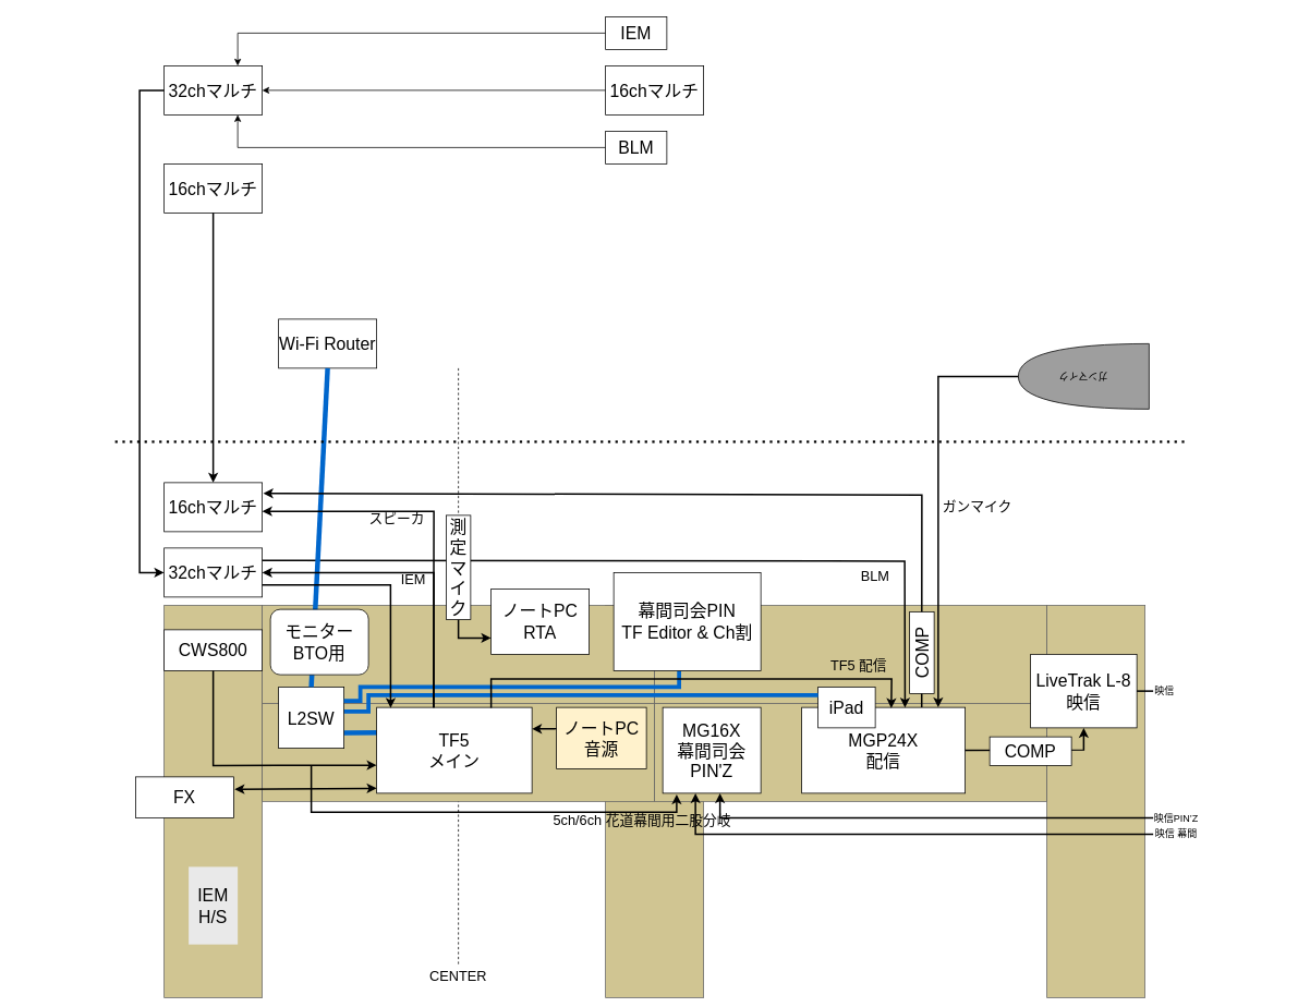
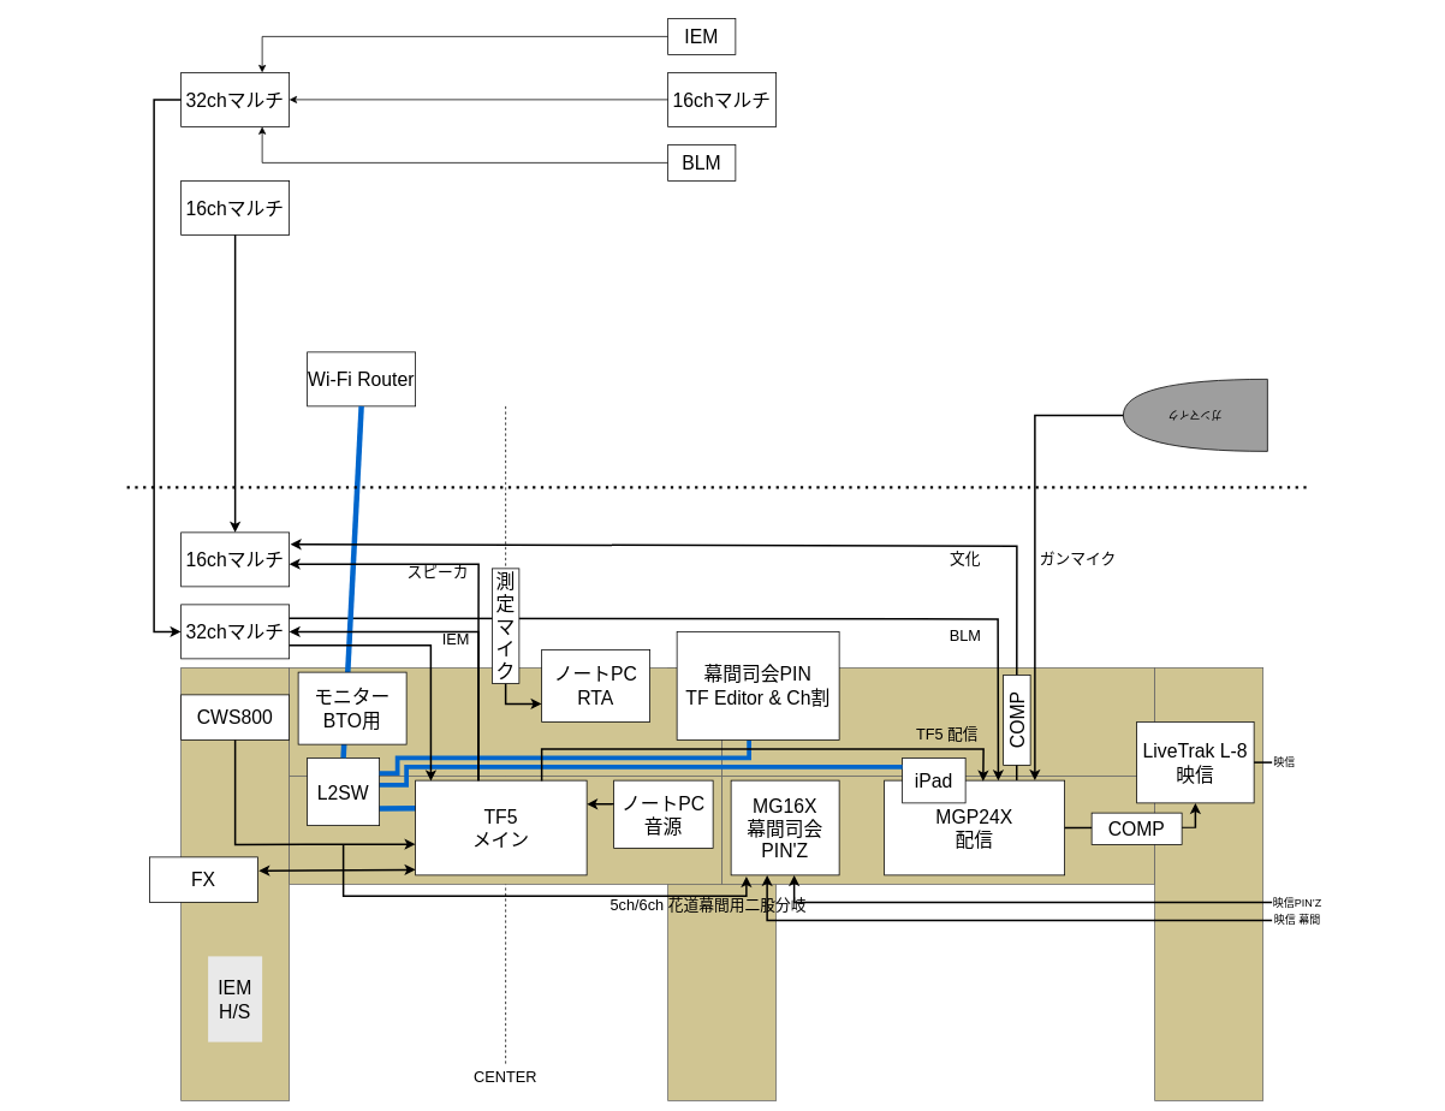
  <mxCell id="0" />
  <mxCell id="1" parent="0" />
  <mxCell id="2" value="" style="rounded=0;whiteSpace=wrap;html=1;rotation=-90;fillColor=#D0C592;fontColor=#333333;strokeColor=#666666;" vertex="1" parent="1"><mxGeometry x="560" y="920" width="480" height="120" as="geometry" /></mxCell>
  <mxCell id="3" value="" style="endArrow=none;html=1;rounded=0;dashed=1;" parent="1" edge="1"><mxGeometry width="50" height="50" relative="1" as="geometry"><mxPoint x="560" y="450" as="sourcePoint" /><mxPoint x="560" y="1180" as="targetPoint" /></mxGeometry></mxCell>
  <mxCell id="4" value="" style="rounded=0;whiteSpace=wrap;html=1;rotation=-90;fillColor=#D0C592;fontColor=#333333;strokeColor=#666666;" parent="1" vertex="1"><mxGeometry x="20" y="920" width="480" height="120" as="geometry" /></mxCell>
  <mxCell id="5" value="" style="rounded=0;whiteSpace=wrap;html=1;rotation=0;fillColor=#D0C592;fontColor=#333333;strokeColor=#666666;" parent="1" vertex="1"><mxGeometry x="320" y="740" width="480" height="120" as="geometry" /></mxCell>
  <mxCell id="6" value="" style="rounded=0;whiteSpace=wrap;html=1;rotation=0;fillColor=#D0C592;fontColor=#333333;strokeColor=#666666;" parent="1" vertex="1"><mxGeometry x="320" y="860" width="480" height="120" as="geometry" /></mxCell>
  <mxCell id="7" value="" style="rounded=0;whiteSpace=wrap;html=1;rotation=0;fillColor=#D0C592;fontColor=#333333;strokeColor=#666666;" parent="1" vertex="1"><mxGeometry x="800" y="740" width="480" height="120" as="geometry" /></mxCell>
  <mxCell id="8" value="" style="rounded=0;whiteSpace=wrap;html=1;rotation=0;fillColor=#D0C592;fontColor=#333333;strokeColor=#666666;" parent="1" vertex="1"><mxGeometry x="800" y="860" width="480" height="120" as="geometry" /></mxCell>
  <mxCell id="9" value="" style="rounded=0;whiteSpace=wrap;html=1;rotation=-90;fillColor=#D0C592;fontColor=#333333;strokeColor=#666666;" parent="1" vertex="1"><mxGeometry x="1100" y="920" width="480" height="120" as="geometry" /></mxCell>
  <mxCell id="10" value="&lt;span style=&quot;font-size: 21px;&quot;&gt;MGP24X&lt;/span&gt;&lt;div&gt;&lt;span style=&quot;font-size: 21px;&quot;&gt;配信&lt;/span&gt;&lt;/div&gt;" style="rounded=0;whiteSpace=wrap;html=1;" parent="1" vertex="1"><mxGeometry x="980" y="865" width="200" height="105" as="geometry" /></mxCell>
  <mxCell id="11" value="&lt;span style=&quot;font-size: 21px;&quot;&gt;LiveTrak L-8&lt;/span&gt;&lt;div&gt;&lt;span style=&quot;font-size: 21px;&quot;&gt;映信&lt;/span&gt;&lt;/div&gt;" style="rounded=0;whiteSpace=wrap;html=1;" parent="1" vertex="1"><mxGeometry x="1260" y="800" width="130" height="90" as="geometry" /></mxCell>
  <mxCell id="12" value="&lt;span style=&quot;font-size: 21px;&quot;&gt;MG16X&lt;/span&gt;&lt;div&gt;&lt;span style=&quot;font-size: 21px;&quot;&gt;幕間司会PIN'Z&lt;/span&gt;&lt;/div&gt;" style="rounded=0;whiteSpace=wrap;html=1;" parent="1" vertex="1"><mxGeometry x="810" y="865" width="120" height="105" as="geometry" /></mxCell>
  <mxCell id="13" value="&lt;span style=&quot;font-size: 21px;&quot;&gt;32chマルチ&lt;/span&gt;" style="rounded=0;whiteSpace=wrap;html=1;" parent="1" vertex="1"><mxGeometry x="200" y="670" width="120" height="60" as="geometry" /></mxCell>
  <mxCell id="14" value="&lt;span style=&quot;font-size: 21px;&quot;&gt;CWS800&lt;/span&gt;" style="rounded=0;whiteSpace=wrap;html=1;" parent="1" vertex="1"><mxGeometry x="200" y="770" width="120" height="50" as="geometry" /></mxCell>
  <mxCell id="15" value="&lt;span style=&quot;font-size: 21px;&quot;&gt;ノートPC&lt;/span&gt;&lt;div&gt;&lt;span style=&quot;font-size: 21px;&quot;&gt;RTA&lt;/span&gt;&lt;/div&gt;" style="rounded=0;whiteSpace=wrap;html=1;" parent="1" vertex="1"><mxGeometry x="600" y="720" width="120" height="80" as="geometry" /></mxCell>
  <mxCell id="16" value="&lt;span style=&quot;font-size: 21px;&quot;&gt;Wi-Fi Router&lt;/span&gt;" style="rounded=0;whiteSpace=wrap;html=1;" parent="1" vertex="1"><mxGeometry x="340" y="390" width="120" height="60" as="geometry" /></mxCell>
  <mxCell id="17" value="" style="endArrow=classic;html=1;rounded=0;strokeWidth=2;" parent="1" edge="1"><mxGeometry width="50" height="50" relative="1" as="geometry"><mxPoint x="1410" y="1000" as="sourcePoint" /><mxPoint x="880" y="970" as="targetPoint" /><Array as="points"><mxPoint x="880" y="1000" /></Array></mxGeometry></mxCell>
  <mxCell id="18" value="" style="endArrow=classic;html=1;rounded=0;strokeWidth=2;" parent="1" edge="1"><mxGeometry width="50" height="50" relative="1" as="geometry"><mxPoint x="1410" y="1020" as="sourcePoint" /><mxPoint x="850" y="970" as="targetPoint" /><Array as="points"><mxPoint x="850" y="1020" /></Array></mxGeometry></mxCell>
- <mxCell id="19" value="&lt;span style=&quot;font-size: 21px;&quot;&gt;ノートPC&lt;/span&gt;&lt;div&gt;&lt;span style=&quot;font-size: 21px;&quot;&gt;音源&lt;/span&gt;&lt;/div&gt;" style="rounded=0;whiteSpace=wrap;html=1;fillColor=#fff2cc;" parent="1" vertex="1"><mxGeometry x="680" y="865" width="110" height="75" as="geometry" /></mxCell>
+ <mxCell id="19" value="&lt;span style=&quot;font-size: 21px;&quot;&gt;ノートPC&lt;/span&gt;&lt;div&gt;&lt;span style=&quot;font-size: 21px;&quot;&gt;音源&lt;/span&gt;&lt;/div&gt;" style="rounded=0;whiteSpace=wrap;html=1;" parent="1" vertex="1"><mxGeometry x="680" y="865" width="110" height="75" as="geometry" /></mxCell>
  <mxCell id="20" value="" style="endArrow=classic;html=1;rounded=0;entryX=1;entryY=0.25;entryDx=0;entryDy=0;strokeWidth=2;" parent="1" target="25" edge="1"><mxGeometry width="50" height="50" relative="1" as="geometry"><mxPoint x="680" y="891" as="sourcePoint" /><mxPoint x="850" y="870" as="targetPoint" /></mxGeometry></mxCell>
  <mxCell id="21" value="" style="endArrow=none;html=1;rounded=0;exitX=0;exitY=0.75;exitDx=0;exitDy=0;entryX=0.5;entryY=1;entryDx=0;entryDy=0;startArrow=classic;startFill=1;endFill=0;strokeWidth=2;" parent="1" source="15" target="31" edge="1"><mxGeometry width="50" height="50" relative="1" as="geometry"><mxPoint x="760" y="700" as="sourcePoint" /><mxPoint x="710" y="680" as="targetPoint" /><Array as="points"><mxPoint x="560" y="780" /></Array></mxGeometry></mxCell>
  <mxCell id="22" value="&lt;span style=&quot;font-size: 21px;&quot;&gt;iPad&lt;/span&gt;" style="rounded=0;whiteSpace=wrap;html=1;" parent="1" vertex="1"><mxGeometry x="1000" y="840" width="70" height="50" as="geometry" /></mxCell>
  <mxCell id="23" value="" style="endArrow=none;html=1;rounded=0;exitX=0.968;exitY=0.402;exitDx=0;exitDy=0;strokeColor=#0066CC;strokeWidth=5;exitPerimeter=0;" parent="1" source="26" edge="1"><mxGeometry width="50" height="50" relative="1" as="geometry"><mxPoint x="420" y="860" as="sourcePoint" /><mxPoint x="1000" y="850" as="targetPoint" /><Array as="points"><mxPoint x="450" y="870" /><mxPoint x="450" y="850" /><mxPoint x="840" y="850" /></Array></mxGeometry></mxCell>
  <mxCell id="24" value="" style="endArrow=none;html=1;rounded=0;exitX=0.982;exitY=0.747;exitDx=0;exitDy=0;entryX=0.01;entryY=0.295;entryDx=0;entryDy=0;entryPerimeter=0;strokeColor=#0066CC;strokeWidth=6;exitPerimeter=0;" parent="1" source="26" target="25" edge="1"><mxGeometry width="50" height="50" relative="1" as="geometry"><mxPoint x="530" y="870" as="sourcePoint" /><mxPoint x="580" y="820" as="targetPoint" /></mxGeometry></mxCell>
  <mxCell id="25" value="&lt;font style=&quot;font-size: 21px;&quot;&gt;TF5&lt;/font&gt;&lt;div&gt;&lt;font style=&quot;font-size: 21px;&quot;&gt;メイン&lt;/font&gt;&lt;/div&gt;" style="rounded=0;whiteSpace=wrap;html=1;" parent="1" vertex="1"><mxGeometry x="460" y="865" width="190" height="105" as="geometry" /></mxCell>
  <mxCell id="26" value="&lt;span style=&quot;font-size: 21px;&quot;&gt;L2SW&lt;/span&gt;" style="rounded=0;whiteSpace=wrap;html=1;" parent="1" vertex="1"><mxGeometry x="340" y="840" width="80" height="75" as="geometry" /></mxCell>
  <mxCell id="27" value="" style="endArrow=none;html=1;rounded=0;exitX=0.99;exitY=0.478;exitDx=0;exitDy=0;strokeColor=#0066CC;strokeWidth=5;exitPerimeter=0;" parent="1" edge="1"><mxGeometry width="50" height="50" relative="1" as="geometry"><mxPoint x="420" y="857" as="sourcePoint" /><mxPoint x="830" y="820" as="targetPoint" /><Array as="points"><mxPoint x="440" y="857" /><mxPoint x="440" y="840" /><mxPoint x="830" y="840" /></Array></mxGeometry></mxCell>
  <mxCell id="28" value="&lt;span style=&quot;font-size: 21px;&quot;&gt;幕間司会PIN&lt;/span&gt;&lt;div&gt;&lt;span style=&quot;font-size: 21px;&quot;&gt;TF Editor &amp;amp; Ch割&lt;/span&gt;&lt;/div&gt;" style="rounded=0;whiteSpace=wrap;html=1;" parent="1" vertex="1"><mxGeometry x="750" y="700" width="180" height="120" as="geometry" /></mxCell>
  <mxCell id="29" value="" style="endArrow=classic;html=1;rounded=0;exitX=1;exitY=0.5;exitDx=0;exitDy=0;entryX=0.5;entryY=1;entryDx=0;entryDy=0;strokeWidth=2;" parent="1" source="10" target="11" edge="1"><mxGeometry width="50" height="50" relative="1" as="geometry"><mxPoint x="1120" y="900" as="sourcePoint" /><mxPoint x="1170" y="850" as="targetPoint" /><Array as="points"><mxPoint x="1325" y="917" /></Array></mxGeometry></mxCell>
  <mxCell id="30" value="" style="endArrow=classic;html=1;rounded=0;exitX=1;exitY=0.25;exitDx=0;exitDy=0;entryX=0.632;entryY=0.002;entryDx=0;entryDy=0;entryPerimeter=0;strokeWidth=2;" parent="1" source="13" target="10" edge="1"><mxGeometry width="50" height="50" relative="1" as="geometry"><mxPoint x="340" y="685.63" as="sourcePoint" /><mxPoint x="1120.2" y="865" as="targetPoint" /><Array as="points"><mxPoint x="1106" y="686" /></Array></mxGeometry></mxCell>
  <mxCell id="31" value="&lt;span style=&quot;font-size: 21px;&quot;&gt;測&lt;/span&gt;&lt;div&gt;&lt;span style=&quot;font-size: 21px;&quot;&gt;定&lt;/span&gt;&lt;/div&gt;&lt;div&gt;&lt;span style=&quot;font-size: 21px;&quot;&gt;マ&lt;/span&gt;&lt;/div&gt;&lt;div&gt;&lt;span style=&quot;font-size: 21px;&quot;&gt;イ&lt;/span&gt;&lt;/div&gt;&lt;div&gt;&lt;span style=&quot;font-size: 21px;&quot;&gt;ク&lt;/span&gt;&lt;/div&gt;" style="rounded=0;whiteSpace=wrap;html=1;" parent="1" vertex="1"><mxGeometry x="545" y="630" width="30" height="127.5" as="geometry" /></mxCell>
  <mxCell id="32" value="" style="endArrow=classic;html=1;rounded=0;entryX=0.893;entryY=-0.004;entryDx=0;entryDy=0;entryPerimeter=0;strokeWidth=2;" parent="1" edge="1"><mxGeometry width="50" height="50" relative="1" as="geometry"><mxPoint x="1252" y="460" as="sourcePoint" /><mxPoint x="1147" y="865" as="targetPoint" /><Array as="points"><mxPoint x="1147" y="460" /></Array></mxGeometry></mxCell>
  <mxCell id="33" value="" style="endArrow=classic;html=1;rounded=0;exitX=0.737;exitY=0.006;exitDx=0;exitDy=0;entryX=0.548;entryY=0.008;entryDx=0;entryDy=0;entryPerimeter=0;exitPerimeter=0;strokeWidth=2;" parent="1" source="25" target="10" edge="1"><mxGeometry width="50" height="50" relative="1" as="geometry"><mxPoint x="740" y="920" as="sourcePoint" /><mxPoint x="1050" y="660" as="targetPoint" /><Array as="points"><mxPoint x="600" y="830" /><mxPoint x="1090" y="830" /></Array></mxGeometry></mxCell>
  <mxCell id="34" value="&lt;span style=&quot;font-size: 21px;&quot;&gt;16chマルチ&lt;/span&gt;" style="rounded=0;whiteSpace=wrap;html=1;" parent="1" vertex="1"><mxGeometry x="200" y="590" width="120" height="60" as="geometry" /></mxCell>
  <mxCell id="35" value="" style="endArrow=none;html=1;rounded=0;exitX=0.5;exitY=0;exitDx=0;exitDy=0;strokeColor=#0066CC;strokeWidth=6;entryX=0.5;entryY=1;entryDx=0;entryDy=0;" parent="1" source="26" target="16" edge="1"><mxGeometry width="50" height="50" relative="1" as="geometry"><mxPoint x="360" y="700" as="sourcePoint" /><mxPoint x="380" y="460" as="targetPoint" /></mxGeometry></mxCell>
- <mxCell id="36" value="&lt;span style=&quot;font-size: 21px;&quot;&gt;モニター&lt;/span&gt;&lt;div&gt;&lt;span style=&quot;font-size: 21px;&quot;&gt;BTO用&lt;/span&gt;&lt;/div&gt;" style="whiteSpace=wrap;html=1;rounded=1;" parent="1" vertex="1"><mxGeometry x="330" y="745" width="120" height="80" as="geometry" /></mxCell>
+ <mxCell id="36" value="&lt;span style=&quot;font-size: 21px;&quot;&gt;モニター&lt;/span&gt;&lt;div&gt;&lt;span style=&quot;font-size: 21px;&quot;&gt;BTO用&lt;/span&gt;&lt;/div&gt;" style="rounded=0;whiteSpace=wrap;html=1;" parent="1" vertex="1"><mxGeometry x="330" y="745" width="120" height="80" as="geometry" /></mxCell>
  <mxCell id="37" value="" style="endArrow=classic;html=1;rounded=0;exitX=1;exitY=0.75;exitDx=0;exitDy=0;entryX=0.09;entryY=0.005;entryDx=0;entryDy=0;entryPerimeter=0;strokeWidth=2;" parent="1" source="13" target="25" edge="1"><mxGeometry width="50" height="50" relative="1" as="geometry"><mxPoint x="540" y="810" as="sourcePoint" /><mxPoint x="510" y="720" as="targetPoint" /><Array as="points"><mxPoint x="477" y="715" /></Array></mxGeometry></mxCell>
  <mxCell id="38" value="" style="endArrow=none;html=1;rounded=0;exitX=1;exitY=0.75;exitDx=0;exitDy=0;entryX=0.366;entryY=0.001;entryDx=0;entryDy=0;entryPerimeter=0;startArrow=classic;startFill=1;endFill=0;strokeWidth=2;" parent="1" target="25" edge="1"><mxGeometry width="50" height="50" relative="1" as="geometry"><mxPoint x="320" y="625" as="sourcePoint" /><mxPoint x="510" y="775" as="targetPoint" /><Array as="points"><mxPoint x="530" y="625" /></Array></mxGeometry></mxCell>
  <mxCell id="39" value="" style="endArrow=none;html=1;rounded=0;exitX=1.011;exitY=0.22;exitDx=0;exitDy=0;entryX=0.714;entryY=-0.002;entryDx=0;entryDy=0;entryPerimeter=0;startArrow=classic;startFill=1;endFill=0;strokeWidth=2;exitPerimeter=0;" parent="1" edge="1" source="34"><mxGeometry width="50" height="50" relative="1" as="geometry"><mxPoint x="324" y="603.75" as="sourcePoint" /><mxPoint x="1126.8" y="864.79" as="targetPoint" /><Array as="points"><mxPoint x="1127" y="605" /></Array></mxGeometry></mxCell>
  <mxCell id="40" value="" style="endArrow=classic;html=1;rounded=0;entryX=0;entryY=0.75;entryDx=0;entryDy=0;strokeWidth=2;" parent="1" edge="1"><mxGeometry width="50" height="50" relative="1" as="geometry"><mxPoint x="260" y="820" as="sourcePoint" /><mxPoint x="460" y="935.75" as="targetPoint" /><Array as="points"><mxPoint x="260" y="936" /></Array></mxGeometry></mxCell>
  <mxCell id="41" value="&lt;font style=&quot;font-size: 21px;&quot;&gt;IEM&lt;br&gt;H/S&lt;/font&gt;" style="text;html=1;align=center;verticalAlign=middle;whiteSpace=wrap;rounded=0;fillColor=#E9E9E9;" parent="1" vertex="1"><mxGeometry x="230" y="1060" width="60" height="95" as="geometry" /></mxCell>
  <mxCell id="42" value="映信PIN’Z&amp;nbsp;" style="text;html=1;align=center;verticalAlign=middle;whiteSpace=wrap;rounded=0;" parent="1" vertex="1"><mxGeometry x="1410" y="986" width="60" height="30" as="geometry" /></mxCell>
  <mxCell id="43" value="映信 幕間&amp;nbsp;" style="text;html=1;align=center;verticalAlign=middle;whiteSpace=wrap;rounded=0;" parent="1" vertex="1"><mxGeometry x="1410" y="1005" width="60" height="30" as="geometry" /></mxCell>
  <mxCell id="44" value="" style="endArrow=none;html=1;rounded=0;exitX=1;exitY=0.5;exitDx=0;exitDy=0;strokeWidth=2;entryX=0;entryY=0.5;entryDx=0;entryDy=0;" parent="1" source="11" edge="1" target="45"><mxGeometry width="50" height="50" relative="1" as="geometry"><mxPoint x="1200" y="900" as="sourcePoint" /><mxPoint x="1410" y="815" as="targetPoint" /></mxGeometry></mxCell>
  <mxCell id="45" value="映信" style="text;html=1;align=left;verticalAlign=middle;whiteSpace=wrap;rounded=0;" parent="1" vertex="1"><mxGeometry x="1410" y="830" width="60" height="30" as="geometry" /></mxCell>
  <mxCell id="46" value="" style="endArrow=classic;html=1;rounded=0;entryX=0.142;entryY=1.013;entryDx=0;entryDy=0;entryPerimeter=0;strokeWidth=2;" edge="1" parent="1" target="12"><mxGeometry width="50" height="50" relative="1" as="geometry"><mxPoint x="380" y="936" as="sourcePoint" /><mxPoint x="827.16" y="964.05" as="targetPoint" /><Array as="points"><mxPoint x="380" y="993" /><mxPoint x="827" y="993" /></Array></mxGeometry></mxCell>
  <mxCell id="47" value="BLM" style="text;html=1;align=center;verticalAlign=middle;whiteSpace=wrap;rounded=0;fontSize=17;" vertex="1" parent="1"><mxGeometry x="1040" y="690" width="60" height="30" as="geometry" /></mxCell>
+ <mxCell id="48" value="文化" style="text;html=1;align=center;verticalAlign=middle;whiteSpace=wrap;rounded=0;fontSize=17;" vertex="1" parent="1"><mxGeometry x="1040" y="605" width="60" height="30" as="geometry" /></mxCell>
  <mxCell id="49" value="TF5 配信" style="text;html=1;align=center;verticalAlign=middle;whiteSpace=wrap;rounded=0;fontSize=17;" vertex="1" parent="1"><mxGeometry x="1010" y="800" width="80" height="30" as="geometry" /></mxCell>
  <mxCell id="50" value="ガンマイク" style="text;html=1;align=center;verticalAlign=middle;whiteSpace=wrap;rounded=0;fontSize=17;" vertex="1" parent="1"><mxGeometry x="1145" y="605" width="100" height="30" as="geometry" /></mxCell>
  <mxCell id="51" value="スピーカ" style="text;html=1;align=center;verticalAlign=middle;whiteSpace=wrap;rounded=0;fontSize=17;" vertex="1" parent="1"><mxGeometry x="420" y="620" width="130" height="30" as="geometry" /></mxCell>
  <mxCell id="52" value="5ch/6ch 花道幕間用二股分岐" style="text;html=1;align=center;verticalAlign=middle;whiteSpace=wrap;rounded=0;fontSize=17;" vertex="1" parent="1"><mxGeometry x="675" y="989" width="220" height="30" as="geometry" /></mxCell>
  <mxCell id="53" value="CENTER" style="text;html=1;align=center;verticalAlign=middle;whiteSpace=wrap;rounded=0;fontSize=17;" vertex="1" parent="1"><mxGeometry x="530" y="1180" width="60" height="30" as="geometry" /></mxCell>
  <mxCell id="54" value="&lt;span style=&quot;font-size: 21px;&quot;&gt;COMP&lt;/span&gt;" style="rounded=0;whiteSpace=wrap;html=1;" vertex="1" parent="1"><mxGeometry x="1210" y="901" width="100" height="35" as="geometry" /></mxCell>
  <mxCell id="55" value="&lt;span style=&quot;font-size: 21px;&quot;&gt;COMP&lt;/span&gt;" style="rounded=0;whiteSpace=wrap;html=1;rotation=-90;" vertex="1" parent="1"><mxGeometry x="1077" y="783" width="100" height="30" as="geometry" /></mxCell>
  <mxCell id="56" value="ガンマイク" style="shape=or;whiteSpace=wrap;html=1;rotation=-180;fillColor=#9E9E9E;" parent="1" vertex="1"><mxGeometry x="1245" y="420" width="160" height="80" as="geometry" /></mxCell>
  <mxCell id="57" value="&lt;span style=&quot;font-size: 21px;&quot;&gt;FX&lt;/span&gt;" style="rounded=0;whiteSpace=wrap;html=1;" vertex="1" parent="1"><mxGeometry x="165" y="950" width="120" height="50" as="geometry" /></mxCell>
  <mxCell id="58" value="" style="endArrow=classic;html=1;rounded=0;exitX=1.01;exitY=0.301;exitDx=0;exitDy=0;entryX=0;entryY=1;entryDx=0;entryDy=0;strokeWidth=2;startArrow=classic;startFill=1;exitPerimeter=0;" edge="1" parent="1" source="57"><mxGeometry width="50" height="50" relative="1" as="geometry"><mxPoint x="321.08" y="964" as="sourcePoint" /><mxPoint x="460" y="964" as="targetPoint" /></mxGeometry></mxCell>
  <mxCell id="59" value="&lt;span style=&quot;font-size: 21px;&quot;&gt;16chマルチ&lt;/span&gt;" style="rounded=0;whiteSpace=wrap;html=1;" vertex="1" parent="1"><mxGeometry x="200" y="200" width="120" height="60" as="geometry" /></mxCell>
  <mxCell id="60" value="&lt;span style=&quot;font-size: 21px;&quot;&gt;32chマルチ&lt;/span&gt;" style="rounded=0;whiteSpace=wrap;html=1;" vertex="1" parent="1"><mxGeometry x="200" y="80" width="120" height="60" as="geometry" /></mxCell>
  <mxCell id="61" value="&lt;span style=&quot;font-size: 21px;&quot;&gt;16chマルチ&lt;/span&gt;" style="rounded=0;whiteSpace=wrap;html=1;" vertex="1" parent="1"><mxGeometry x="740" y="80" width="120" height="60" as="geometry" /></mxCell>
  <mxCell id="62" value="" style="endArrow=none;html=1;rounded=0;exitX=1;exitY=0.5;exitDx=0;exitDy=0;entryX=0;entryY=0.5;entryDx=0;entryDy=0;endFill=0;startArrow=classic;startFill=1;" edge="1" parent="1" source="60" target="61"><mxGeometry width="50" height="50" relative="1" as="geometry"><mxPoint x="1030" y="430" as="sourcePoint" /><mxPoint x="1080" y="380" as="targetPoint" /></mxGeometry></mxCell>
  <mxCell id="63" value="" style="endArrow=classic;html=1;rounded=0;exitX=0;exitY=0.5;exitDx=0;exitDy=0;entryX=0;entryY=0.5;entryDx=0;entryDy=0;strokeWidth=2;" edge="1" parent="1" source="60" target="13"><mxGeometry width="50" height="50" relative="1" as="geometry"><mxPoint x="860" y="280" as="sourcePoint" /><mxPoint x="170" y="710" as="targetPoint" /><Array as="points"><mxPoint x="170" y="110" /><mxPoint x="170" y="700" /></Array></mxGeometry></mxCell>
  <mxCell id="64" value="" style="endArrow=classic;html=1;rounded=0;exitX=0.5;exitY=1;exitDx=0;exitDy=0;entryX=0.5;entryY=0;entryDx=0;entryDy=0;strokeWidth=2;" edge="1" parent="1" source="59" target="34"><mxGeometry width="50" height="50" relative="1" as="geometry"><mxPoint x="640" y="320" as="sourcePoint" /><mxPoint x="690" y="270" as="targetPoint" /></mxGeometry></mxCell>
  <mxCell id="65" style="edgeStyle=orthogonalEdgeStyle;rounded=0;orthogonalLoop=1;jettySize=auto;html=1;exitX=0;exitY=0.5;exitDx=0;exitDy=0;entryX=0.75;entryY=0;entryDx=0;entryDy=0;" edge="1" parent="1" source="66" target="60"><mxGeometry relative="1" as="geometry" /></mxCell>
  <mxCell id="66" value="&lt;span style=&quot;font-size: 21px;&quot;&gt;IEM&lt;/span&gt;" style="rounded=0;whiteSpace=wrap;html=1;" vertex="1" parent="1"><mxGeometry x="740" y="20" width="75" height="40" as="geometry" /></mxCell>
  <mxCell id="67" value="" style="endArrow=none;html=1;rounded=0;dashed=1;dashPattern=1 2;strokeWidth=3;" edge="1" parent="1"><mxGeometry width="50" height="50" relative="1" as="geometry"><mxPoint x="140" as="sourcePoint" y="540" /><mxPoint x="1450" as="targetPoint" y="540" /></mxGeometry></mxCell>
  <mxCell id="68" style="edgeStyle=orthogonalEdgeStyle;rounded=0;orthogonalLoop=1;jettySize=auto;html=1;exitX=0;exitY=0.5;exitDx=0;exitDy=0;entryX=0.75;entryY=1;entryDx=0;entryDy=0;" edge="1" parent="1" source="69" target="60"><mxGeometry relative="1" as="geometry" /></mxCell>
  <mxCell id="69" value="&lt;span style=&quot;font-size: 21px;&quot;&gt;BLM&lt;/span&gt;" style="rounded=0;whiteSpace=wrap;html=1;" vertex="1" parent="1"><mxGeometry x="740" y="160" width="75" height="40" as="geometry" /></mxCell>
  <mxCell id="70" value="" style="endArrow=none;html=1;rounded=0;exitX=1;exitY=0.5;exitDx=0;exitDy=0;entryX=0.366;entryY=0.001;entryDx=0;entryDy=0;entryPerimeter=0;startArrow=classic;startFill=1;endFill=0;strokeWidth=2;" edge="1" parent="1" source="13"><mxGeometry width="50" height="50" relative="1" as="geometry"><mxPoint x="320" y="625" as="sourcePoint" /><mxPoint x="530" y="865" as="targetPoint" /><Array as="points"><mxPoint x="530" y="700" /></Array></mxGeometry></mxCell>
  <mxCell id="71" value="IEM" style="text;html=1;align=center;verticalAlign=middle;whiteSpace=wrap;rounded=0;fontSize=17;" vertex="1" parent="1"><mxGeometry x="440" y="695" width="130" height="30" as="geometry" /></mxCell>
